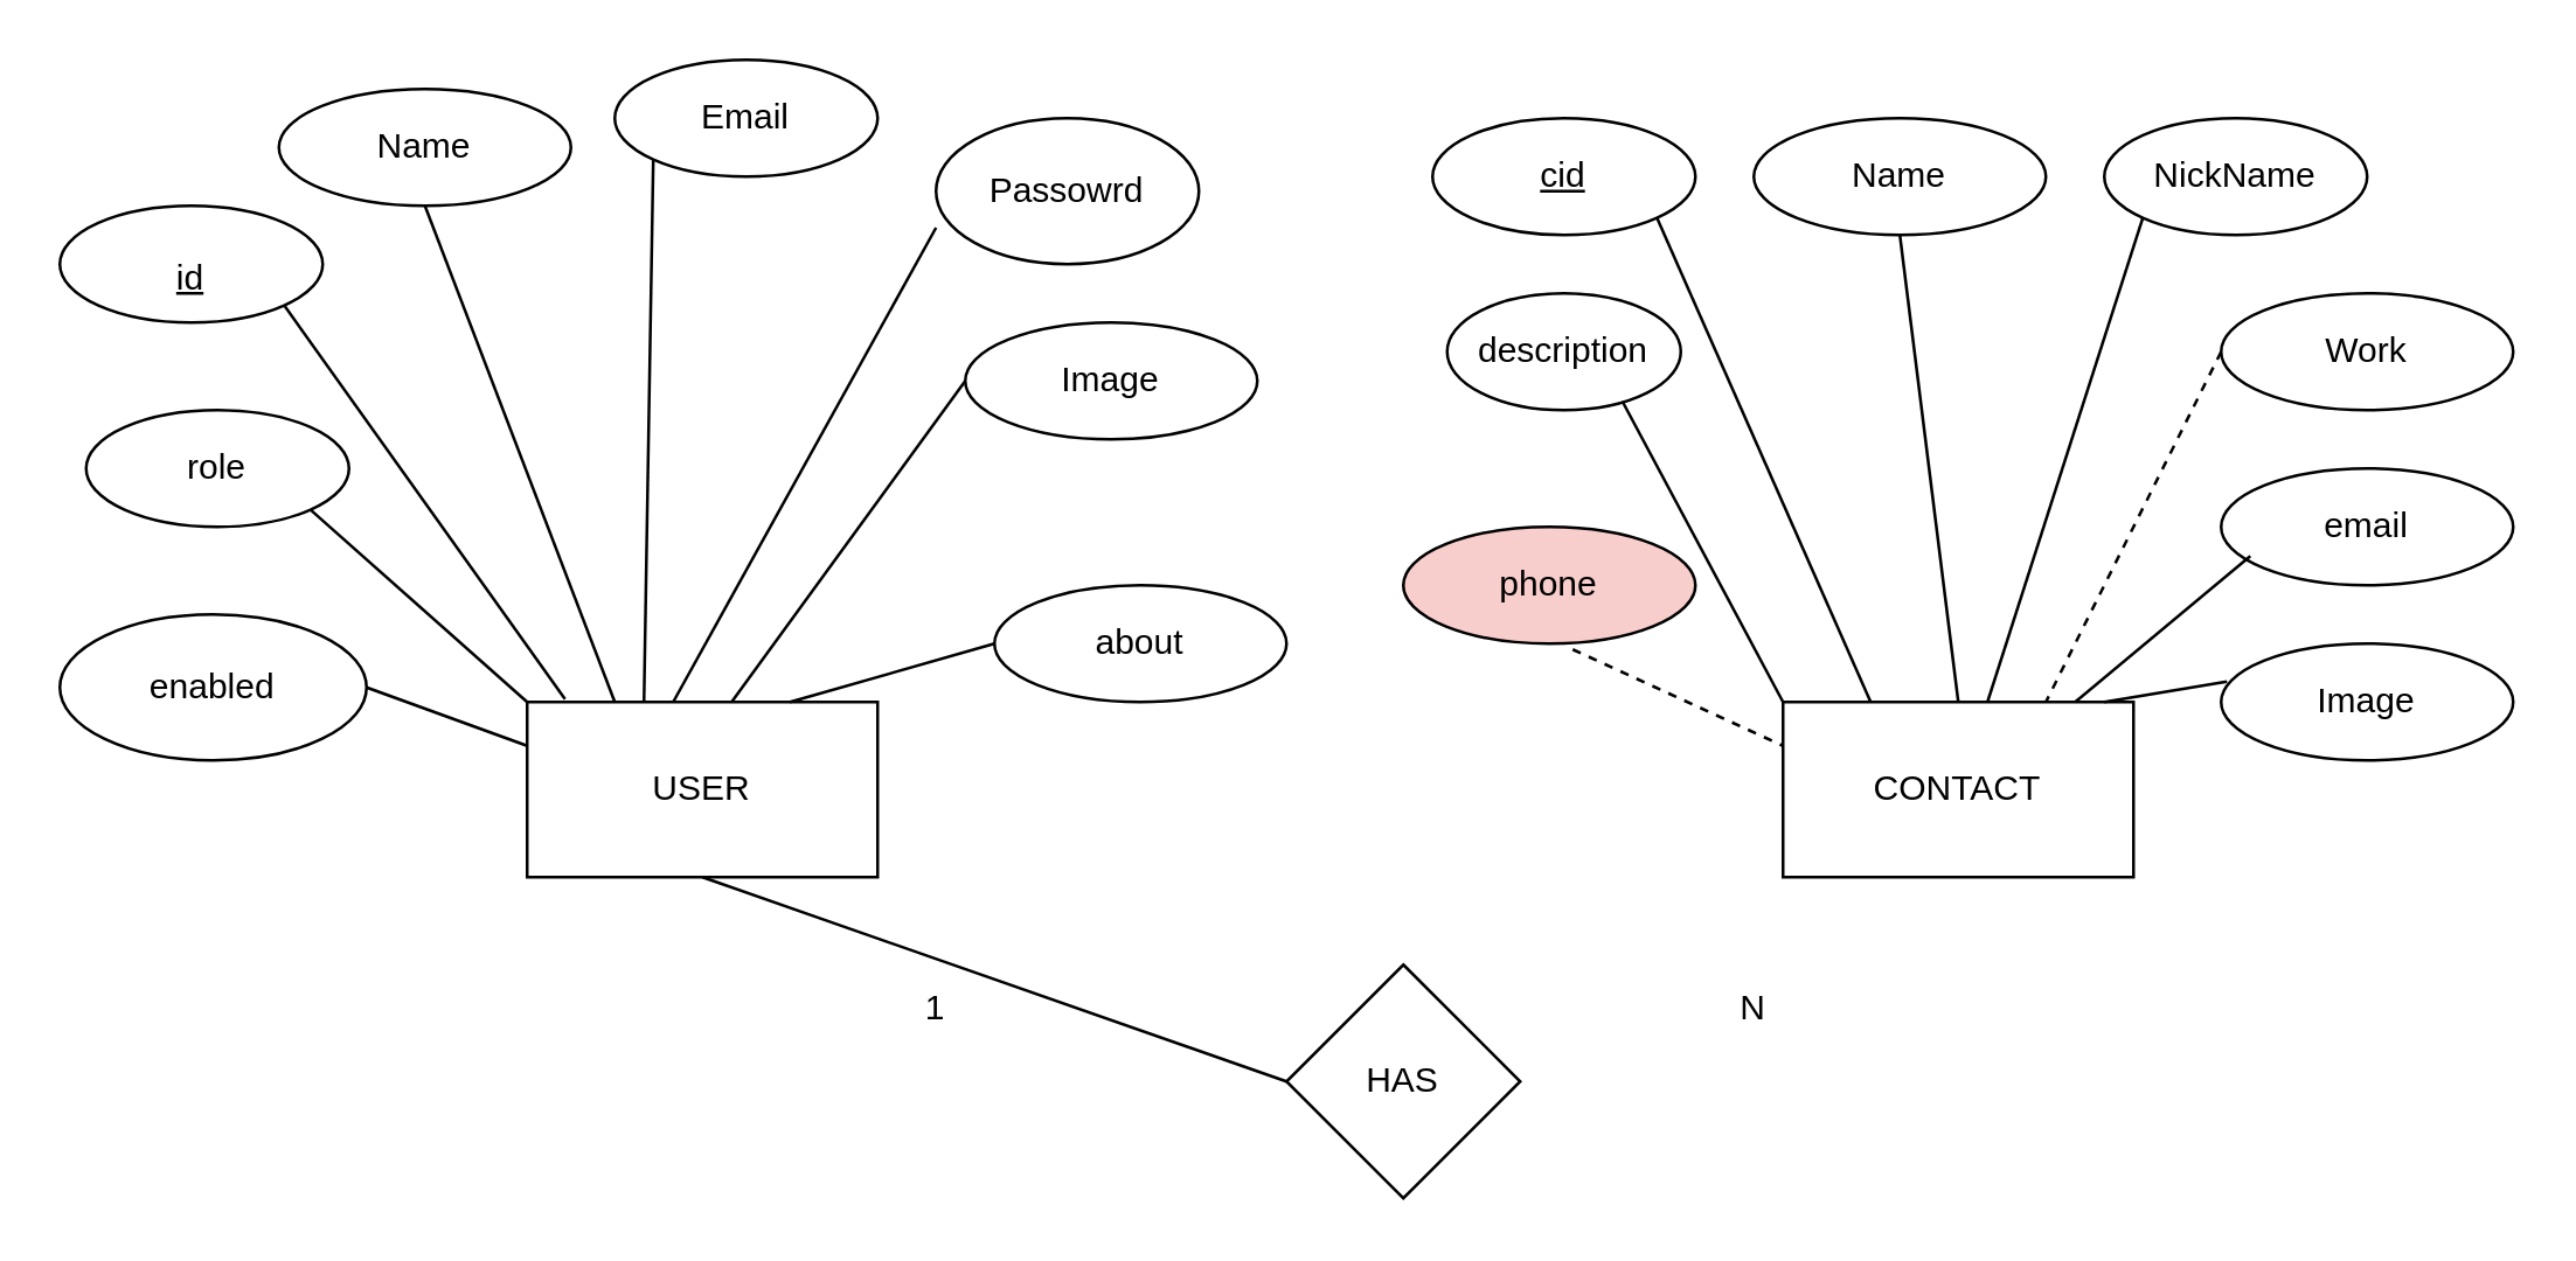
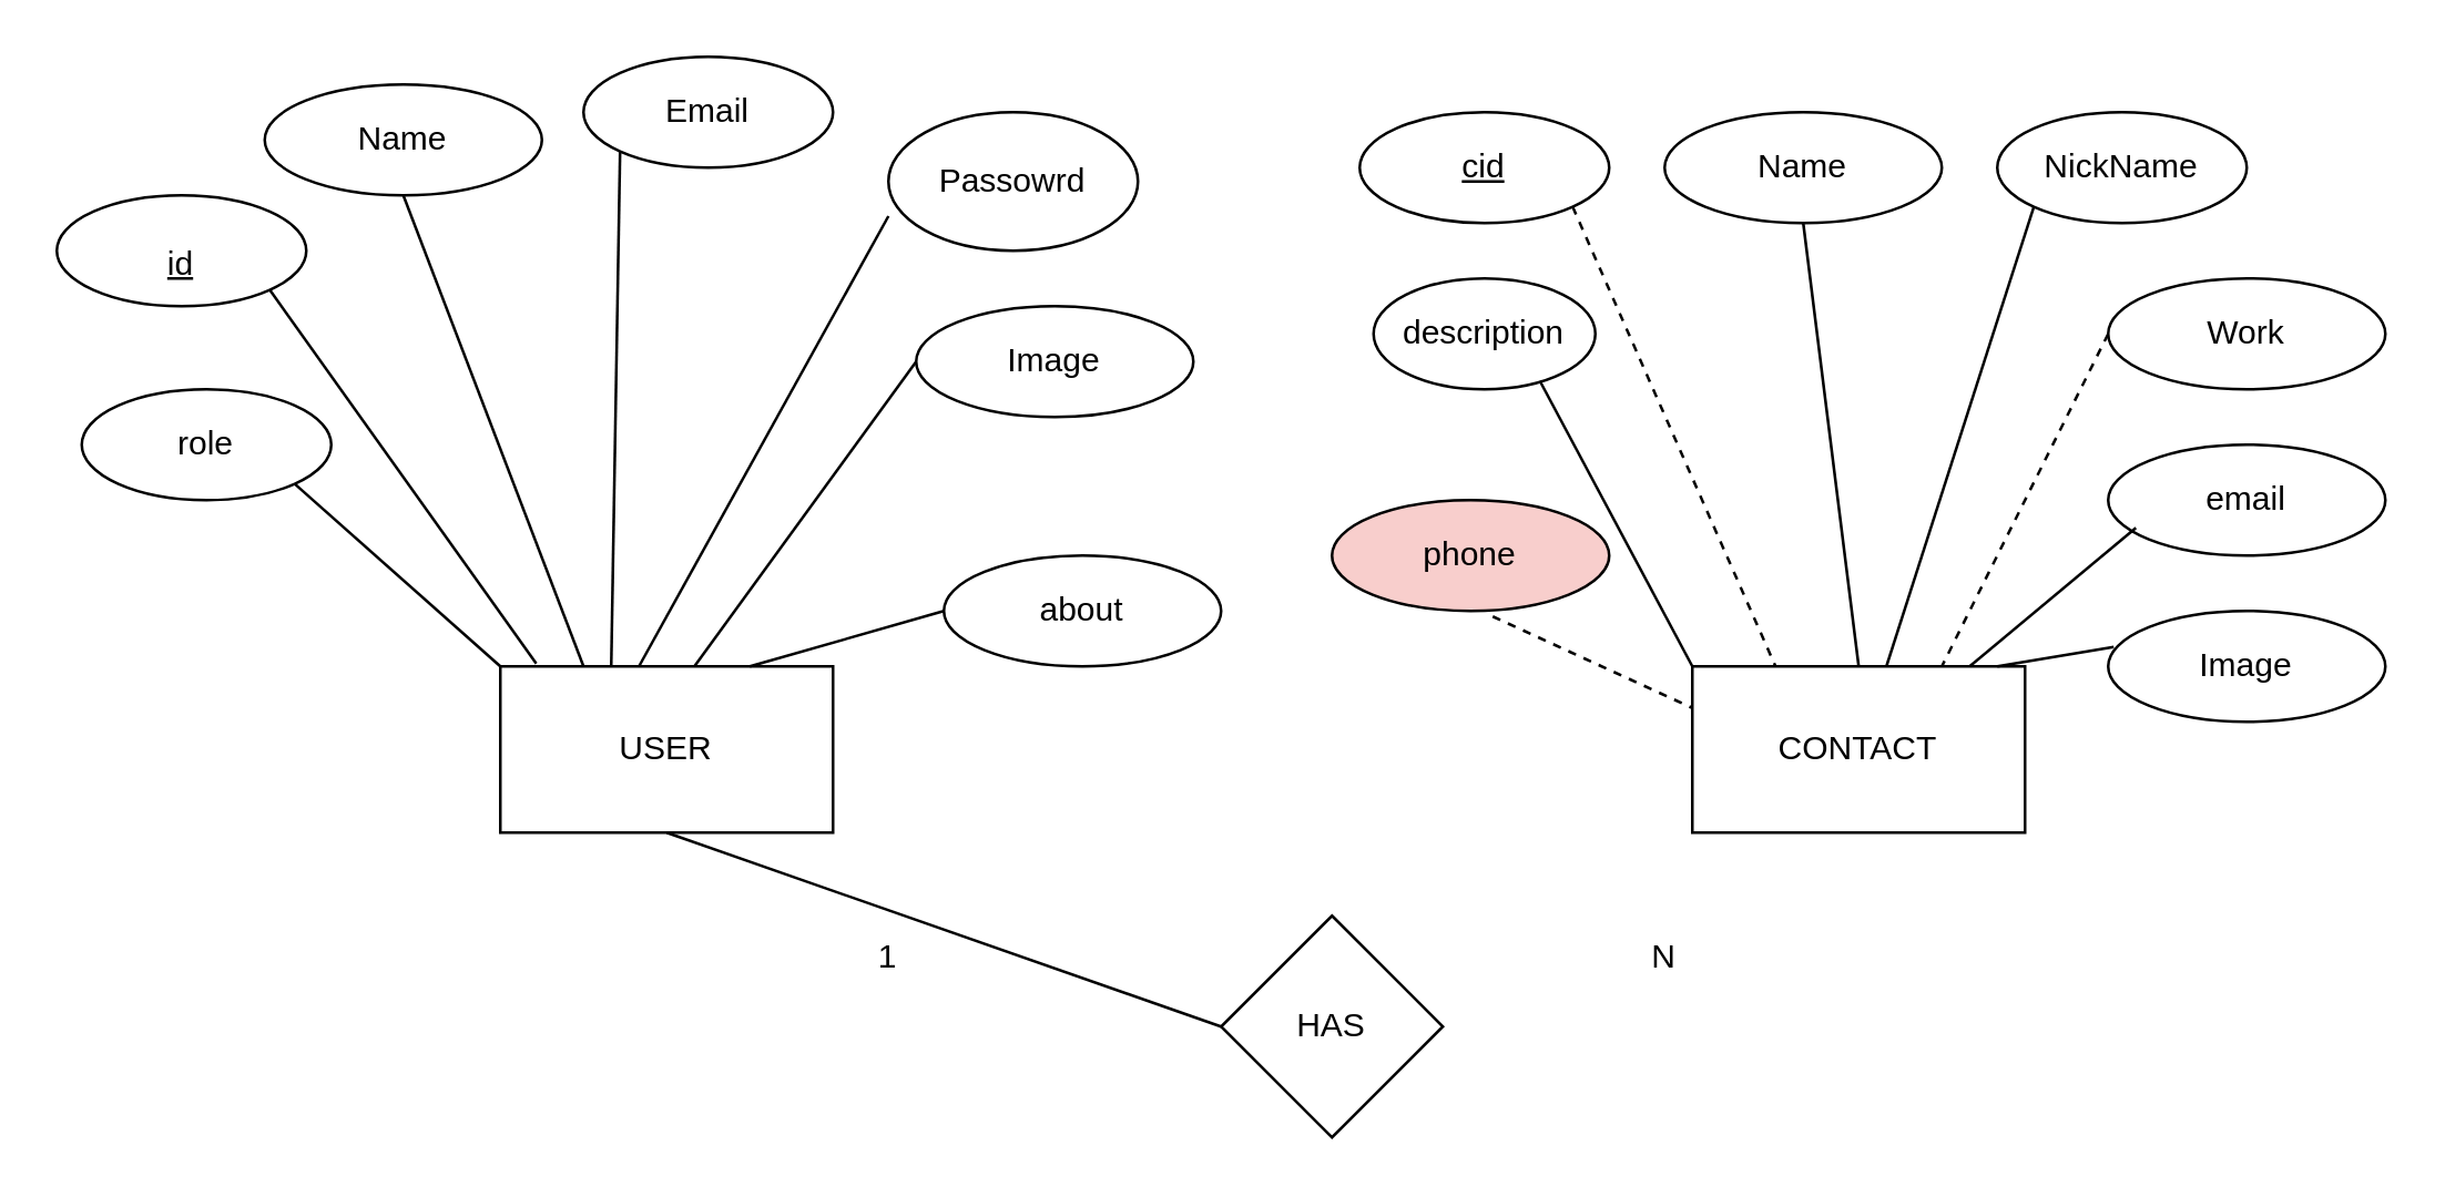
  <mxCell id="0" />
  <mxCell id="1" parent="0" />
  <mxCell id="2" value="USER" style="rounded=0;whiteSpace=wrap;html=1;" vertex="1" parent="1"><mxGeometry x="180" y="240" width="120" height="60" as="geometry" /></mxCell>
  <mxCell id="3" value="CONTACT" style="rounded=0;whiteSpace=wrap;html=1;" vertex="1" parent="1"><mxGeometry x="610" y="240" width="120" height="60" as="geometry" /></mxCell>
  <mxCell id="4" value="" style="ellipse;whiteSpace=wrap;html=1;" vertex="1" parent="1"><mxGeometry y="70" width="90" height="40" as="geometry" x="20" /></mxCell>
  <mxCell id="5" value="&lt;u&gt;id&lt;br&gt;&lt;/u&gt;" style="text;html=1;strokeColor=none;fillColor=none;align=center;verticalAlign=middle;whiteSpace=wrap;rounded=0;" vertex="1" parent="1"><mxGeometry x="35" y="80" width="60" height="30" as="geometry" /></mxCell>
  <mxCell id="6" value="Name" style="ellipse;whiteSpace=wrap;html=1;" vertex="1" parent="1"><mxGeometry x="95" y="30" width="100" height="40" as="geometry" /></mxCell>
  <mxCell id="7" value="Email" style="ellipse;whiteSpace=wrap;html=1;" vertex="1" parent="1"><mxGeometry x="210" y="20" width="90" height="40" as="geometry" /></mxCell>
  <mxCell id="8" value="Passowrd" style="ellipse;whiteSpace=wrap;html=1;" vertex="1" parent="1"><mxGeometry x="320" y="40" width="90" height="50" as="geometry" /></mxCell>
  <mxCell id="9" value="Image" style="ellipse;whiteSpace=wrap;html=1;" vertex="1" parent="1"><mxGeometry x="330" y="110" width="100" height="40" as="geometry" /></mxCell>
  <mxCell id="10" value="about" style="ellipse;whiteSpace=wrap;html=1;" vertex="1" parent="1"><mxGeometry x="340" y="200" width="100" height="40" as="geometry" /></mxCell>
  <mxCell id="11" style="edgeStyle=orthogonalEdgeStyle;rounded=0;orthogonalLoop=1;jettySize=auto;html=1;exitX=0.5;exitY=1;exitDx=0;exitDy=0;" edge="1" parent="1"><mxGeometry relative="1" as="geometry"><mxPoint x="180" y="80" as="sourcePoint" /><mxPoint x="180" y="80" as="targetPoint" /></mxGeometry></mxCell>
  <mxCell id="12" value="role" style="ellipse;whiteSpace=wrap;html=1;" vertex="1" parent="1"><mxGeometry x="29" y="140" width="90" height="40" as="geometry" /></mxCell>
- <mxCell id="13" value="enabled" style="ellipse;whiteSpace=wrap;html=1;" vertex="1" parent="1"><mxGeometry y="210" width="105" height="50" as="geometry" x="20" /></mxCell>
  <mxCell id="14" value="" style="endArrow=none;html=1;rounded=0;exitX=0.5;exitY=1;exitDx=0;exitDy=0;entryX=0.25;entryY=0;entryDx=0;entryDy=0;" edge="1" parent="1" source="6" target="2"><mxGeometry width="50" height="50" relative="1" as="geometry"><mxPoint x="420" y="260" as="sourcePoint" /><mxPoint x="470" y="210" as="targetPoint" /></mxGeometry></mxCell>
  <mxCell id="15" value="" style="endArrow=none;html=1;rounded=0;exitX=0;exitY=1;exitDx=0;exitDy=0;" edge="1" parent="1" source="7"><mxGeometry width="50" height="50" relative="1" as="geometry"><mxPoint x="155" y="80" as="sourcePoint" /><mxPoint x="220" y="240" as="targetPoint" /></mxGeometry></mxCell>
  <mxCell id="16" value="" style="endArrow=none;html=1;rounded=0;exitX=0;exitY=0.75;exitDx=0;exitDy=0;exitPerimeter=0;" edge="1" parent="1" source="8"><mxGeometry width="50" height="50" relative="1" as="geometry"><mxPoint x="238" y="72" as="sourcePoint" /><mxPoint x="230" y="240" as="targetPoint" /></mxGeometry></mxCell>
  <mxCell id="17" value="" style="endArrow=none;html=1;rounded=0;exitX=0;exitY=0.5;exitDx=0;exitDy=0;" edge="1" parent="1" source="9"><mxGeometry width="50" height="50" relative="1" as="geometry"><mxPoint x="333" y="84" as="sourcePoint" /><mxPoint x="250" y="240" as="targetPoint" /></mxGeometry></mxCell>
  <mxCell id="18" value="" style="endArrow=none;html=1;rounded=0;exitX=0;exitY=0.5;exitDx=0;exitDy=0;" edge="1" parent="1" source="10"><mxGeometry width="50" height="50" relative="1" as="geometry"><mxPoint x="340" y="140" as="sourcePoint" /><mxPoint x="270" y="240" as="targetPoint" /></mxGeometry></mxCell>
  <mxCell id="19" value="" style="endArrow=none;html=1;rounded=0;exitX=1;exitY=1;exitDx=0;exitDy=0;entryX=0.108;entryY=-0.017;entryDx=0;entryDy=0;entryPerimeter=0;" edge="1" parent="1" source="4" target="2"><mxGeometry width="50" height="50" relative="1" as="geometry"><mxPoint x="155" y="80" as="sourcePoint" /><mxPoint x="220" y="250" as="targetPoint" /></mxGeometry></mxCell>
  <mxCell id="20" value="" style="endArrow=none;html=1;rounded=0;exitX=1;exitY=1;exitDx=0;exitDy=0;entryX=0;entryY=0;entryDx=0;entryDy=0;" edge="1" parent="1" source="12" target="2"><mxGeometry width="50" height="50" relative="1" as="geometry"><mxPoint x="107" y="114" as="sourcePoint" /><mxPoint x="203" y="249" as="targetPoint" /></mxGeometry></mxCell>
- <mxCell id="21" value="" style="endArrow=none;html=1;rounded=0;exitX=1;exitY=0.5;exitDx=0;exitDy=0;entryX=0;entryY=0.25;entryDx=0;entryDy=0;" edge="1" parent="1" source="13" target="2"><mxGeometry width="50" height="50" relative="1" as="geometry"><mxPoint x="116" y="184" as="sourcePoint" /><mxPoint x="190" y="250" as="targetPoint" /></mxGeometry></mxCell>
  <mxCell id="22" value="&lt;u&gt;cid&lt;/u&gt;" style="ellipse;whiteSpace=wrap;html=1;" vertex="1" parent="1"><mxGeometry x="490" y="40" width="90" height="40" as="geometry" /></mxCell>
  <mxCell id="23" value="Name" style="ellipse;whiteSpace=wrap;html=1;" vertex="1" parent="1"><mxGeometry x="600" y="40" width="100" height="40" as="geometry" /></mxCell>
  <mxCell id="24" value="NickName" style="ellipse;whiteSpace=wrap;html=1;" vertex="1" parent="1"><mxGeometry x="720" y="40" width="90" height="40" as="geometry" /></mxCell>
  <mxCell id="25" value="Work" style="ellipse;whiteSpace=wrap;html=1;" vertex="1" parent="1"><mxGeometry x="760" y="100" width="100" height="40" as="geometry" /></mxCell>
  <mxCell id="26" value="email" style="ellipse;whiteSpace=wrap;html=1;" vertex="1" parent="1"><mxGeometry x="760" y="160" width="100" height="40" as="geometry" /></mxCell>
  <mxCell id="27" value="Image" style="ellipse;whiteSpace=wrap;html=1;" vertex="1" parent="1"><mxGeometry x="760" y="220" width="100" height="40" as="geometry" /></mxCell>
  <mxCell id="28" value="description" style="ellipse;whiteSpace=wrap;html=1;" vertex="1" parent="1"><mxGeometry x="495" y="100" width="80" height="40" as="geometry" /></mxCell>
  <mxCell id="29" value="Text" style="text;html=1;align=center;verticalAlign=middle;resizable=0;points=[];autosize=1;strokeColor=none;fillColor=none;" vertex="1" parent="1"><mxGeometry x="495" y="185" width="50" height="30" as="geometry" /></mxCell>
  <mxCell id="30" value="phone" style="ellipse;whiteSpace=wrap;html=1;fillColor=#f8cecc;" vertex="1" parent="1"><mxGeometry x="480" y="180" width="100" height="40" as="geometry" /></mxCell>
  <mxCell id="31" value="" style="endArrow=none;html=1;rounded=0;entryX=0.02;entryY=0.325;entryDx=0;entryDy=0;entryPerimeter=0;" edge="1" parent="1" target="27"><mxGeometry width="50" height="50" relative="1" as="geometry"><mxPoint x="720" y="240" as="sourcePoint" /><mxPoint x="470" y="220" as="targetPoint" /></mxGeometry></mxCell>
  <mxCell id="32" value="" style="endArrow=none;html=1;rounded=0;entryX=0.5;entryY=0;entryDx=0;entryDy=0;exitX=0.5;exitY=1;exitDx=0;exitDy=0;" edge="1" parent="1" source="23" target="3"><mxGeometry width="50" height="50" relative="1" as="geometry"><mxPoint x="730" y="250" as="sourcePoint" /><mxPoint x="767" y="244" as="targetPoint" /></mxGeometry></mxCell>
- <mxCell id="33" value="" style="endArrow=none;html=1;rounded=0;entryX=0.25;entryY=0;entryDx=0;entryDy=0;exitX=1;exitY=1;exitDx=0;exitDy=0;" edge="1" parent="1" source="22" target="3"><mxGeometry width="50" height="50" relative="1" as="geometry"><mxPoint x="660" y="90" as="sourcePoint" /><mxPoint x="680" y="250" as="targetPoint" /></mxGeometry></mxCell>
+ <mxCell id="33" value="" style="endArrow=none;html=1;rounded=0;entryX=0.25;entryY=0;entryDx=0;entryDy=0;exitX=1;exitY=1;exitDx=0;exitDy=0;dashed=1;" edge="1" parent="1" source="22" target="3"><mxGeometry width="50" height="50" relative="1" as="geometry"><mxPoint x="660" y="90" as="sourcePoint" /><mxPoint x="680" y="250" as="targetPoint" /></mxGeometry></mxCell>
  <mxCell id="34" value="" style="endArrow=none;html=1;rounded=0;entryX=0;entryY=0;entryDx=0;entryDy=0;exitX=0.75;exitY=0.925;exitDx=0;exitDy=0;exitPerimeter=0;" edge="1" parent="1" source="28" target="3"><mxGeometry width="50" height="50" relative="1" as="geometry"><mxPoint x="577" y="84" as="sourcePoint" /><mxPoint x="650" y="250" as="targetPoint" /></mxGeometry></mxCell>
  <mxCell id="35" value="" style="endArrow=none;html=1;rounded=0;entryX=0;entryY=0.25;entryDx=0;entryDy=0;exitX=0.58;exitY=1.05;exitDx=0;exitDy=0;exitPerimeter=0;dashed=1;" edge="1" parent="1" source="30" target="3"><mxGeometry width="50" height="50" relative="1" as="geometry"><mxPoint x="565" y="147" as="sourcePoint" /><mxPoint x="620" y="250" as="targetPoint" /></mxGeometry></mxCell>
  <mxCell id="36" value="" style="endArrow=none;html=1;rounded=0;exitX=0;exitY=1;exitDx=0;exitDy=0;" edge="1" parent="1" source="24"><mxGeometry width="50" height="50" relative="1" as="geometry"><mxPoint x="660" y="90" as="sourcePoint" /><mxPoint x="680" y="240" as="targetPoint" /></mxGeometry></mxCell>
  <mxCell id="37" value="" style="endArrow=none;html=1;rounded=0;exitX=0;exitY=0.5;exitDx=0;exitDy=0;entryX=0.75;entryY=0;entryDx=0;entryDy=0;dashed=1;" edge="1" parent="1" source="25" target="3"><mxGeometry width="50" height="50" relative="1" as="geometry"><mxPoint x="743" y="84" as="sourcePoint" /><mxPoint x="690" y="250" as="targetPoint" /></mxGeometry></mxCell>
  <mxCell id="38" value="" style="endArrow=none;html=1;rounded=0;" edge="1" parent="1"><mxGeometry width="50" height="50" relative="1" as="geometry"><mxPoint x="770" y="190" as="sourcePoint" /><mxPoint x="710" y="240" as="targetPoint" /></mxGeometry></mxCell>
  <mxCell id="39" value="HAS" style="rhombus;whiteSpace=wrap;html=1;" vertex="1" parent="1"><mxGeometry x="440" y="330" width="80" height="80" as="geometry" /></mxCell>
  <mxCell id="40" value="" style="endArrow=none;html=1;rounded=0;exitX=0.5;exitY=1;exitDx=0;exitDy=0;entryX=0;entryY=0.5;entryDx=0;entryDy=0;" edge="1" parent="1" source="2" target="39"><mxGeometry width="50" height="50" relative="1" as="geometry"><mxPoint x="420" y="270" as="sourcePoint" /><mxPoint x="470" y="220" as="targetPoint" /></mxGeometry></mxCell>
  <mxCell id="41" value="1" style="text;html=1;strokeColor=none;fillColor=none;align=center;verticalAlign=middle;whiteSpace=wrap;rounded=0;" vertex="1" parent="1"><mxGeometry x="290" y="330" width="60" height="30" as="geometry" /></mxCell>
  <mxCell id="42" value="N" style="text;html=1;strokeColor=none;fillColor=none;align=center;verticalAlign=middle;whiteSpace=wrap;rounded=0;" vertex="1" parent="1"><mxGeometry x="570" y="330" width="60" height="30" as="geometry" /></mxCell>
